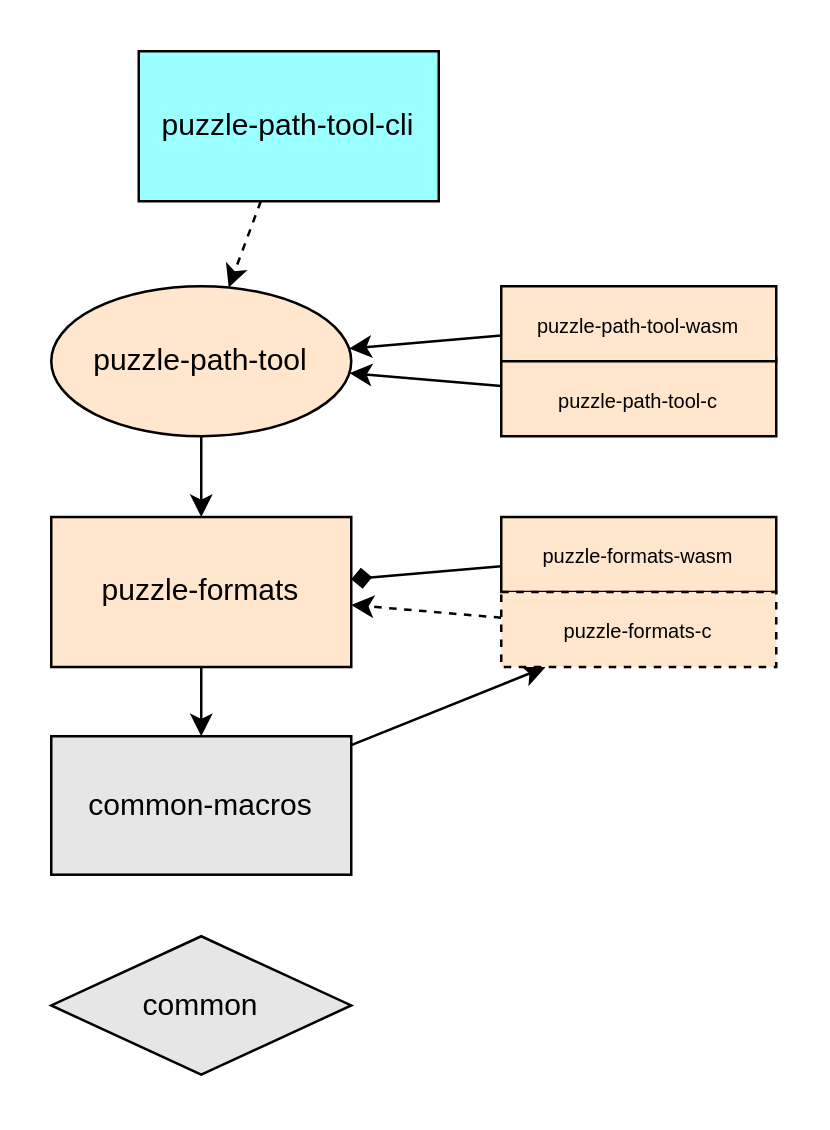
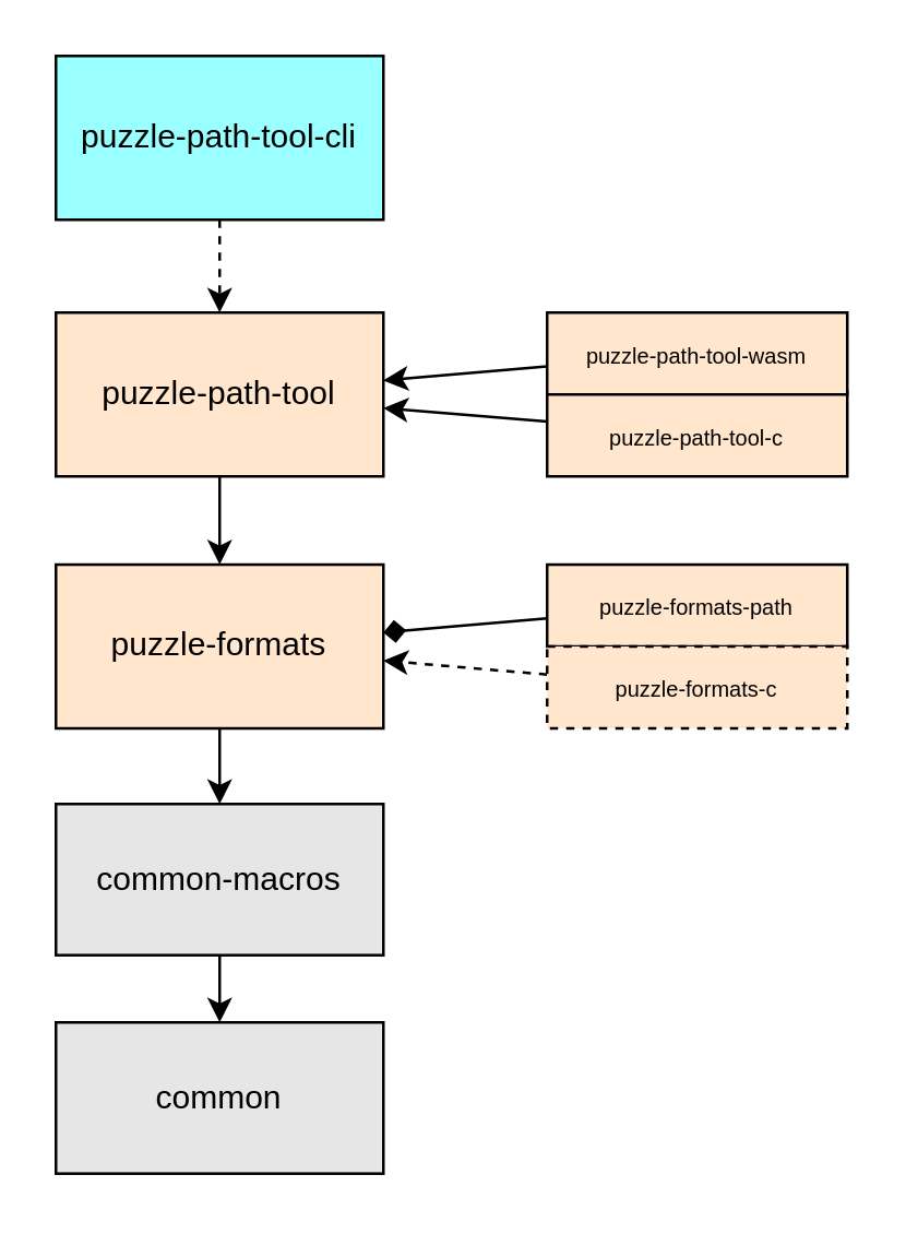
  <mxCell id="0" />
  <mxCell id="1" parent="0" />
  <mxCell id="2" style="edgeStyle=none;html=1;dashed=1;" edge="1" parent="1" source="3" target="5"><mxGeometry relative="1" as="geometry" /></mxCell>
- <mxCell id="3" value="puzzle-path-tool-cli" style="rounded=0;whiteSpace=wrap;html=1;fillColor=#99FFFF;" vertex="1" parent="1"><mxGeometry x="55" y="20" width="120" height="60" as="geometry" /></mxCell>
+ <mxCell id="3" value="puzzle-path-tool-cli" style="rounded=0;whiteSpace=wrap;html=1;fillColor=#99FFFF;" vertex="1" parent="1"><mxGeometry x="20" y="20" width="120" height="60" as="geometry" /></mxCell>
  <mxCell id="4" style="edgeStyle=none;html=1;" edge="1" parent="1" source="5" target="7"><mxGeometry relative="1" as="geometry" /></mxCell>
- <mxCell id="5" value="puzzle-path-tool" style="ellipse;whiteSpace=wrap;html=1;fillColor=#FFE6CC;" vertex="1" parent="1"><mxGeometry x="20" y="114" width="120" height="60" as="geometry" /></mxCell>
+ <mxCell id="5" value="puzzle-path-tool" style="rounded=0;whiteSpace=wrap;html=1;fillColor=#FFE6CC;" vertex="1" parent="1"><mxGeometry x="20" y="114" width="120" height="60" as="geometry" /></mxCell>
  <mxCell id="6" style="edgeStyle=none;html=1;" edge="1" parent="1" source="7" target="9"><mxGeometry relative="1" as="geometry" /></mxCell>
  <mxCell id="7" value="puzzle-formats" style="rounded=0;whiteSpace=wrap;html=1;fillColor=#FFE6CC;" vertex="1" parent="1"><mxGeometry x="20" y="206.31" width="120" height="60" as="geometry" /></mxCell>
- <mxCell id="8" value="" style="edgeStyle=none;html=1;" edge="1" parent="1" source="9" target="18"><mxGeometry relative="1" as="geometry" /></mxCell>
+ <mxCell id="8" value="" style="edgeStyle=none;html=1;" edge="1" parent="1" source="9" target="10"><mxGeometry relative="1" as="geometry" /></mxCell>
  <mxCell id="9" value="common-macros" style="rounded=0;whiteSpace=wrap;html=1;fillColor=#E6E6E6;" vertex="1" parent="1"><mxGeometry x="20" y="293.998" width="120" height="55.385" as="geometry" /></mxCell>
- <mxCell id="10" value="common" style="rhombus;whiteSpace=wrap;html=1;fillColor=#E6E6E6;" vertex="1" parent="1"><mxGeometry x="20" y="373.998" width="120" height="55.385" as="geometry" /></mxCell>
+ <mxCell id="10" value="common" style="rounded=0;whiteSpace=wrap;html=1;fillColor=#E6E6E6;" vertex="1" parent="1"><mxGeometry x="20" y="373.998" width="120" height="55.385" as="geometry" /></mxCell>
  <mxCell id="11" style="edgeStyle=none;html=1;" edge="1" parent="1" source="12" target="5"><mxGeometry relative="1" as="geometry" /></mxCell>
  <mxCell id="12" value="&lt;span style=&quot;color: rgb(0, 0, 0);&quot;&gt;&lt;font style=&quot;font-size: 8px;&quot;&gt;puzzle-path-tool-c&lt;/font&gt;&lt;/span&gt;" style="rounded=0;whiteSpace=wrap;html=1;fillColor=#FFE6CC;" vertex="1" parent="1"><mxGeometry x="200" y="143" width="110" height="31" as="geometry" /></mxCell>
  <mxCell id="13" style="edgeStyle=none;html=1;" edge="1" parent="1" source="14" target="5"><mxGeometry relative="1" as="geometry" /></mxCell>
  <mxCell id="14" value="&lt;span style=&quot;color: rgb(0, 0, 0);&quot;&gt;&lt;font style=&quot;font-size: 8px;&quot;&gt;puzzle-path-tool-wasm&lt;/font&gt;&lt;/span&gt;" style="rounded=0;whiteSpace=wrap;html=1;fillColor=#FFE6CC;" vertex="1" parent="1"><mxGeometry x="200" y="114" width="110" height="30" as="geometry" /></mxCell>
  <mxCell id="15" style="edgeStyle=none;html=1;endArrow=diamond;" edge="1" parent="1" source="16" target="7"><mxGeometry relative="1" as="geometry" /></mxCell>
- <mxCell id="16" value="&lt;span style=&quot;color: rgb(0, 0, 0);&quot;&gt;&lt;font style=&quot;font-size: 8px;&quot;&gt;puzzle-formats-wasm&lt;/font&gt;&lt;/span&gt;" style="rounded=0;whiteSpace=wrap;html=1;fillColor=#FFE6CC;" vertex="1" parent="1"><mxGeometry x="200" y="206.31" width="110" height="30" as="geometry" /></mxCell>
+ <mxCell id="16" value="&lt;span style=&quot;color: rgb(0, 0, 0);&quot;&gt;&lt;font style=&quot;font-size: 8px;&quot;&gt;puzzle-formats-path&lt;/font&gt;&lt;/span&gt;" style="rounded=0;whiteSpace=wrap;html=1;fillColor=#FFE6CC;" vertex="1" parent="1"><mxGeometry x="200" y="206.31" width="110" height="30" as="geometry" /></mxCell>
  <mxCell id="17" style="edgeStyle=none;html=1;dashed=1;" edge="1" parent="1" source="18" target="7"><mxGeometry relative="1" as="geometry" /></mxCell>
  <mxCell id="18" value="&lt;span style=&quot;color: rgb(0, 0, 0);&quot;&gt;&lt;font style=&quot;font-size: 8px;&quot;&gt;puzzle-formats-c&lt;/font&gt;&lt;/span&gt;" style="rounded=0;whiteSpace=wrap;html=1;fillColor=#FFE6CC;dashed=1;" vertex="1" parent="1"><mxGeometry x="200" y="236.31" width="110" height="30" as="geometry" /></mxCell>
